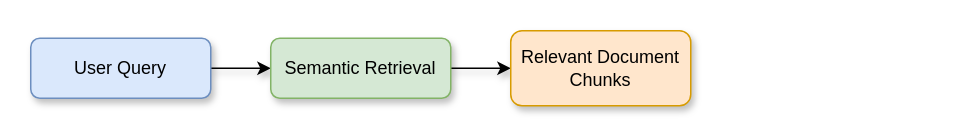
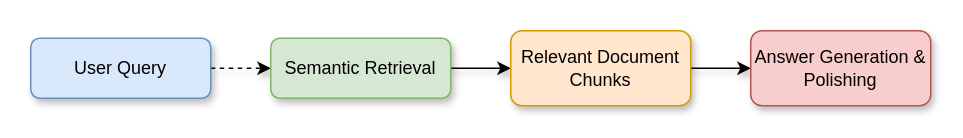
  <mxCell id="0" />
  <mxCell id="1" parent="0" />
- <mxCell id="2" value="" style="edgeStyle=orthogonalEdgeStyle;rounded=0;orthogonalLoop=1;jettySize=auto;html=1;shadow=1;" edge="1" parent="1" source="3" target="5"><mxGeometry relative="1" as="geometry" /></mxCell>
+ <mxCell id="2" value="" style="edgeStyle=orthogonalEdgeStyle;rounded=0;orthogonalLoop=1;jettySize=auto;html=1;shadow=1;dashed=1;" edge="1" parent="1" source="3" target="5"><mxGeometry relative="1" as="geometry" /></mxCell>
  <mxCell id="3" value="User Query" style="rounded=1;whiteSpace=wrap;html=1;fillColor=#dae8fc;strokeColor=#6c8ebf;shadow=1;" vertex="1" parent="1"><mxGeometry x="20" y="25" width="120" height="40" as="geometry" /></mxCell>
  <mxCell id="4" value="" style="edgeStyle=orthogonalEdgeStyle;rounded=0;orthogonalLoop=1;jettySize=auto;html=1;shadow=1;" edge="1" parent="1" source="5" target="7"><mxGeometry relative="1" as="geometry" /></mxCell>
  <mxCell id="5" value="Semantic Retrieval" style="rounded=1;whiteSpace=wrap;html=1;fillColor=#d5e8d4;strokeColor=#82b366;shadow=1;" vertex="1" parent="1"><mxGeometry x="180" y="25" width="120" height="40" as="geometry" /></mxCell>
+ <mxCell id="6" value="" style="edgeStyle=orthogonalEdgeStyle;rounded=0;orthogonalLoop=1;jettySize=auto;html=1;shadow=1;" edge="1" parent="1" source="7" target="8"><mxGeometry relative="1" as="geometry" /></mxCell>
  <mxCell id="7" value="Relevant Document Chunks" style="rounded=1;whiteSpace=wrap;html=1;fillColor=#ffe6cc;strokeColor=#d79b00;shadow=1;" vertex="1" parent="1"><mxGeometry x="340" y="20" width="120" height="50" as="geometry" /></mxCell>
+ <mxCell id="8" value="Answer Generation &amp;amp; Polishing" style="rounded=1;whiteSpace=wrap;html=1;fillColor=#f8cecc;strokeColor=#b85450;shadow=1;" vertex="1" parent="1"><mxGeometry x="500" y="20" width="120" height="50" as="geometry" /></mxCell>
